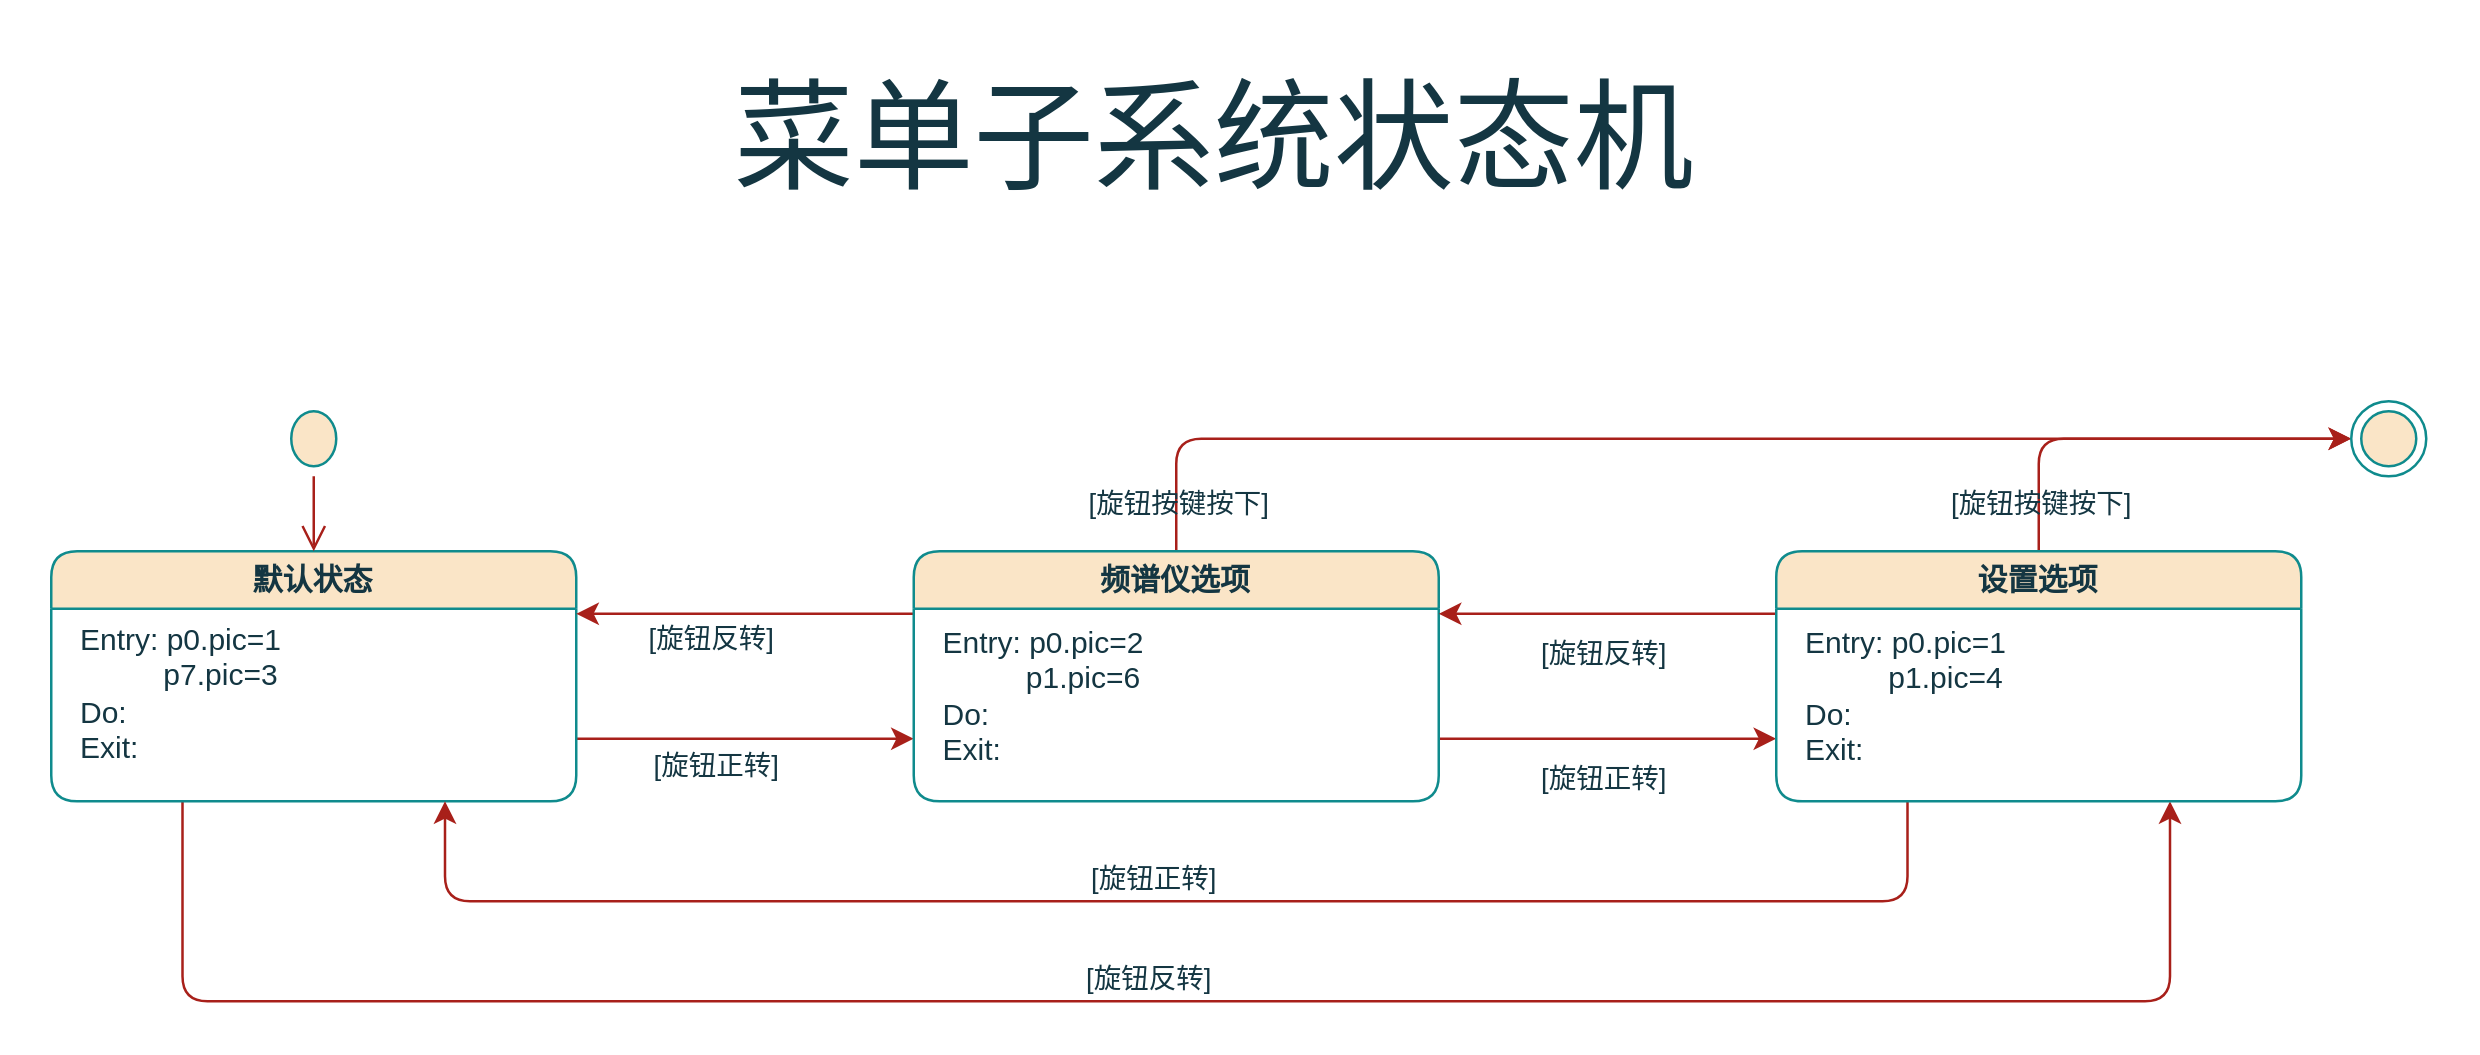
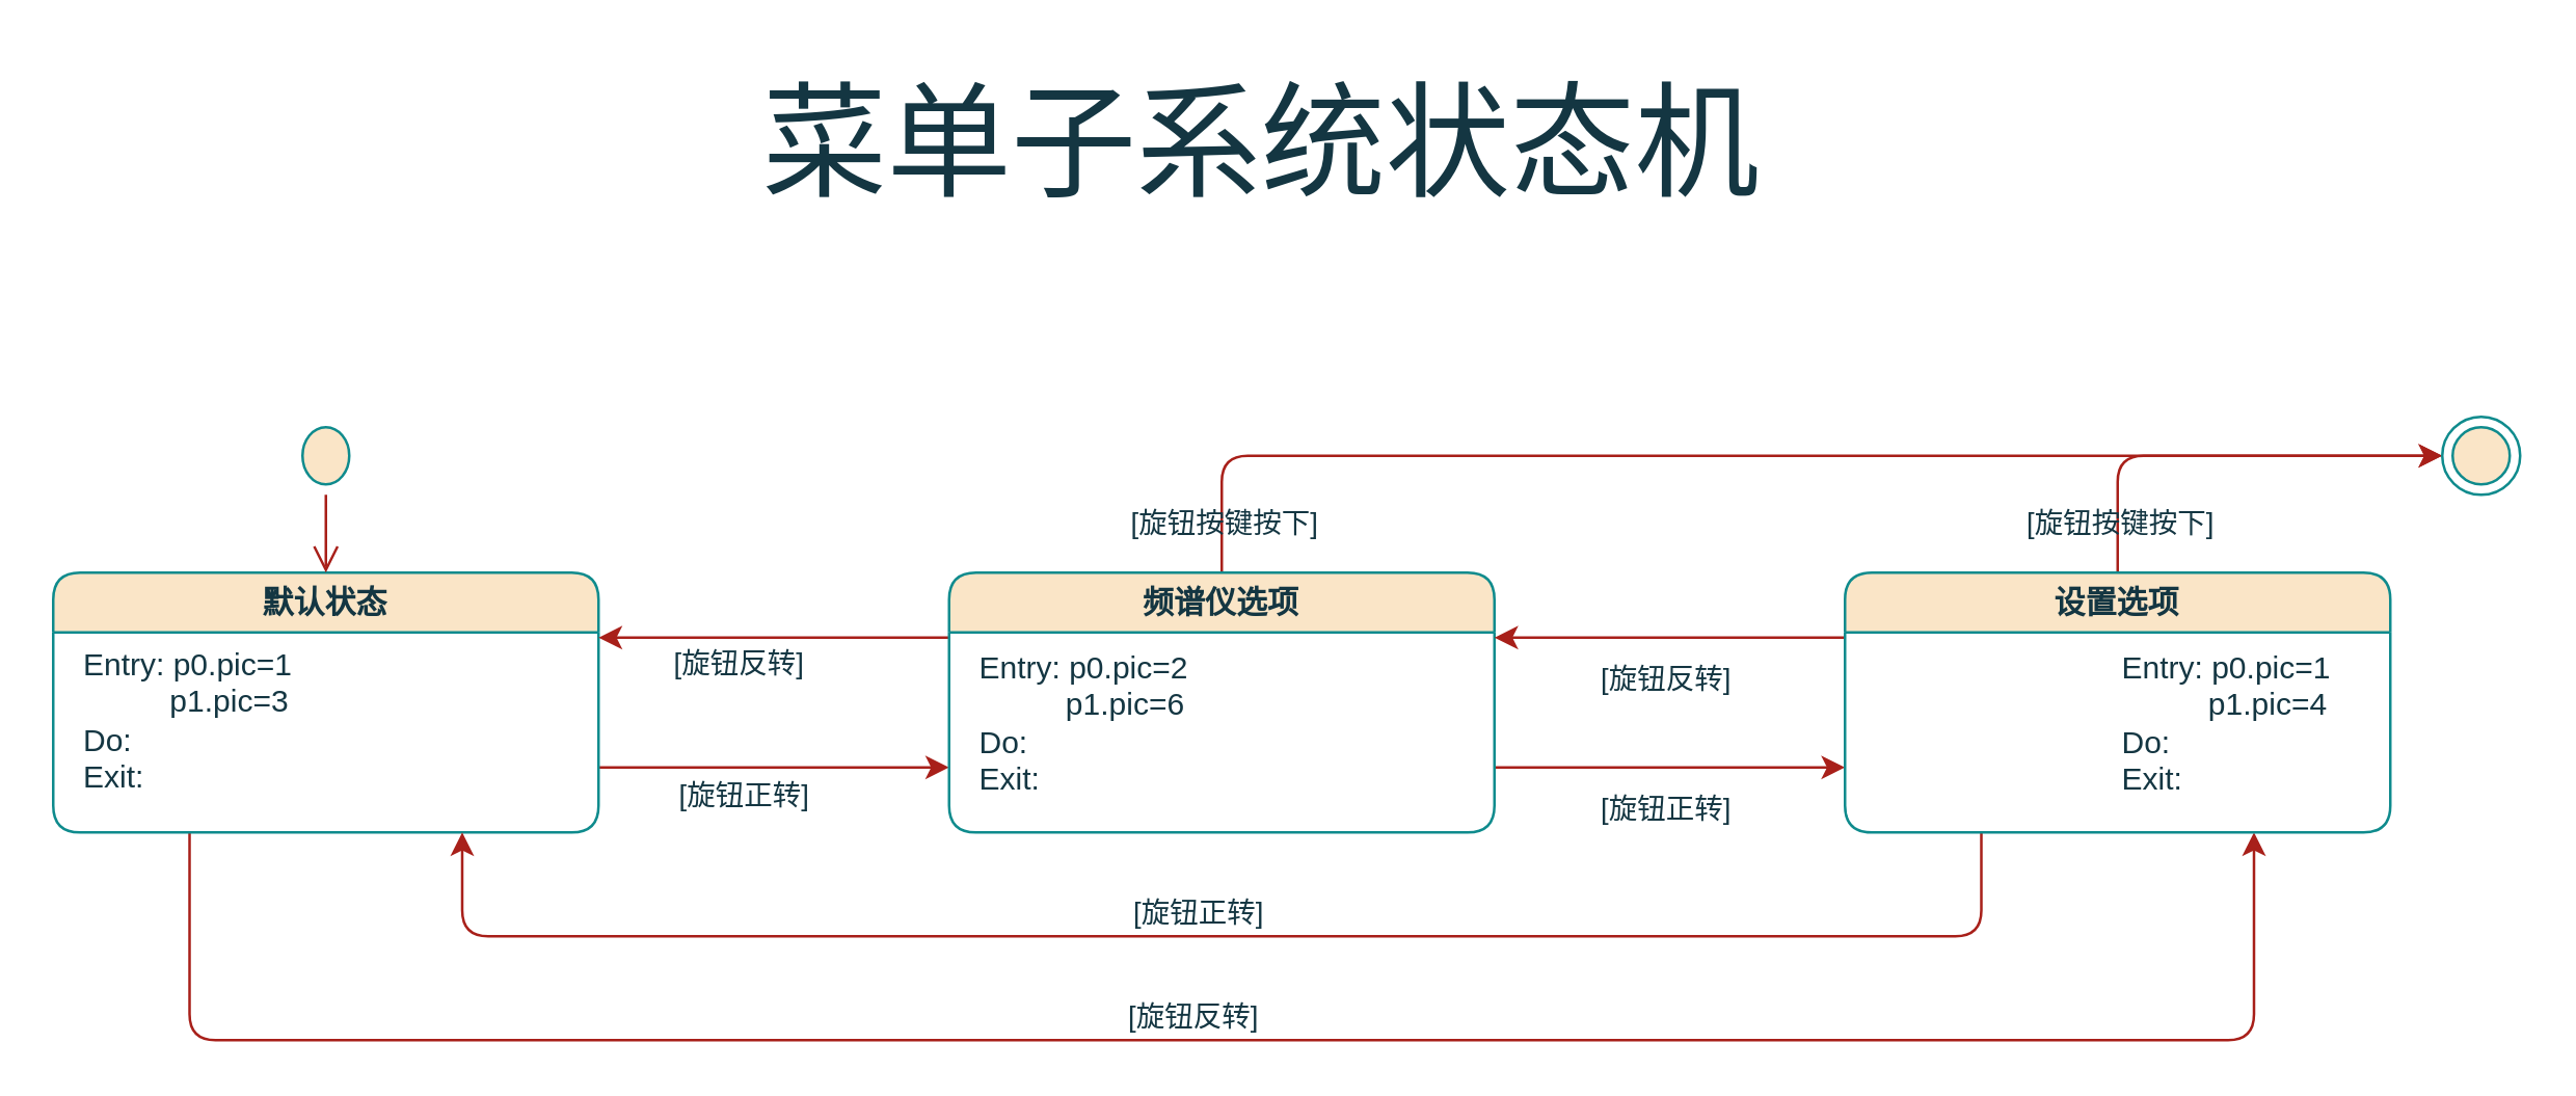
  <mxCell id="0" />
  <mxCell id="1" parent="0" />
  <mxCell id="2" style="edgeStyle=orthogonalEdgeStyle;rounded=1;orthogonalLoop=1;jettySize=auto;html=1;exitX=1;exitY=0.75;exitDx=0;exitDy=0;entryX=0;entryY=0.75;entryDx=0;entryDy=0;fontColor=default;labelBackgroundColor=none;strokeColor=#A8201A;" edge="1" parent="1" source="8" target="18"><mxGeometry relative="1" as="geometry" /></mxCell>
  <mxCell id="3" value="[旋钮正转]" style="edgeLabel;html=1;align=center;verticalAlign=middle;resizable=0;points=[];fontColor=#143642;rounded=1;labelBackgroundColor=none;" vertex="1" connectable="0" parent="2"><mxGeometry x="-0.18" y="-2" relative="1" as="geometry"><mxPoint y="8" as="offset" /></mxGeometry></mxCell>
  <mxCell id="4" style="edgeStyle=orthogonalEdgeStyle;rounded=1;orthogonalLoop=1;jettySize=auto;html=1;entryX=0;entryY=0.5;entryDx=0;entryDy=0;strokeColor=#A8201A;fontColor=default;fillColor=#FAE5C7;labelBackgroundColor=none;exitX=0.5;exitY=0;exitDx=0;exitDy=0;" edge="1" parent="1" source="26" target="21"><mxGeometry relative="1" as="geometry"><mxPoint x="870" y="170" as="sourcePoint" /></mxGeometry></mxCell>
  <mxCell id="5" value="[旋钮按键按下]" style="edgeLabel;html=1;align=center;verticalAlign=middle;resizable=0;points=[];fontColor=#143642;rounded=1;labelBackgroundColor=none;" vertex="1" connectable="0" parent="4"><mxGeometry x="-0.734" relative="1" as="geometry"><mxPoint y="3" as="offset" /></mxGeometry></mxCell>
  <mxCell id="6" style="edgeStyle=orthogonalEdgeStyle;rounded=1;orthogonalLoop=1;jettySize=auto;html=1;exitX=0.25;exitY=1;exitDx=0;exitDy=0;entryX=0.75;entryY=1;entryDx=0;entryDy=0;strokeColor=#A8201A;fontColor=default;fillColor=#FAE5C7;labelBackgroundColor=none;" edge="1" parent="1" source="8" target="26"><mxGeometry relative="1" as="geometry"><Array as="points"><mxPoint x="73" y="400" /><mxPoint x="868" y="400" /></Array></mxGeometry></mxCell>
  <mxCell id="7" value="[旋钮反转]" style="edgeLabel;html=1;align=center;verticalAlign=middle;resizable=0;points=[];fontColor=#143642;rounded=1;labelBackgroundColor=none;" vertex="1" connectable="0" parent="6"><mxGeometry x="-0.024" y="1" relative="1" as="geometry"><mxPoint y="-9" as="offset" /></mxGeometry></mxCell>
  <mxCell id="8" value="默认状态" style="swimlane;whiteSpace=wrap;html=1;labelBackgroundColor=none;rounded=1;fillColor=#FAE5C7;strokeColor=#0F8B8D;fontColor=#143642;" vertex="1" parent="1"><mxGeometry x="20" y="220" width="210" height="100" as="geometry" /></mxCell>
- <mxCell id="9" value="&lt;div align=&quot;left&quot;&gt;Entry: p0.pic=1&lt;/div&gt;&lt;div align=&quot;left&quot;&gt;&amp;nbsp;&amp;nbsp;&amp;nbsp;&amp;nbsp;&amp;nbsp;&amp;nbsp;&amp;nbsp;&amp;nbsp;&amp;nbsp; p7.pic=3&lt;br&gt;&lt;/div&gt;&lt;div align=&quot;left&quot;&gt;Do:&amp;nbsp;&amp;nbsp;&amp;nbsp;&amp;nbsp; &lt;br&gt;&lt;/div&gt;&lt;div align=&quot;left&quot;&gt;Exit:&lt;br&gt;&lt;/div&gt;" style="text;html=1;align=left;verticalAlign=middle;resizable=0;points=[];autosize=1;strokeColor=none;fillColor=none;labelBackgroundColor=none;rounded=1;fontColor=#143642;" vertex="1" parent="8"><mxGeometry x="10" y="22" width="100" height="70" as="geometry" /></mxCell>
+ <mxCell id="9" value="&lt;div align=&quot;left&quot;&gt;Entry: p0.pic=1&lt;/div&gt;&lt;div align=&quot;left&quot;&gt;&amp;nbsp;&amp;nbsp;&amp;nbsp;&amp;nbsp;&amp;nbsp;&amp;nbsp;&amp;nbsp;&amp;nbsp;&amp;nbsp; p1.pic=3&lt;br&gt;&lt;/div&gt;&lt;div align=&quot;left&quot;&gt;Do:&amp;nbsp;&amp;nbsp;&amp;nbsp;&amp;nbsp; &lt;br&gt;&lt;/div&gt;&lt;div align=&quot;left&quot;&gt;Exit:&lt;br&gt;&lt;/div&gt;" style="text;html=1;align=left;verticalAlign=middle;resizable=0;points=[];autosize=1;strokeColor=none;fillColor=none;labelBackgroundColor=none;rounded=1;fontColor=#143642;" vertex="1" parent="8"><mxGeometry x="10" y="22" width="100" height="70" as="geometry" /></mxCell>
  <mxCell id="10" value="" style="ellipse;html=1;shape=startState;labelBackgroundColor=none;rounded=1;fillColor=#FAE5C7;strokeColor=#0F8B8D;fontColor=#143642;" vertex="1" parent="1"><mxGeometry x="112" y="160" width="26" height="30" as="geometry" /></mxCell>
  <mxCell id="11" value="" style="edgeStyle=orthogonalEdgeStyle;html=1;verticalAlign=bottom;endArrow=open;endSize=8;rounded=1;entryX=0.5;entryY=0;entryDx=0;entryDy=0;labelBackgroundColor=none;fontColor=default;strokeColor=#A8201A;" edge="1" parent="1" source="10" target="8"><mxGeometry relative="1" as="geometry"><mxPoint x="110" y="160" as="targetPoint" /></mxGeometry></mxCell>
  <mxCell id="12" style="edgeStyle=orthogonalEdgeStyle;rounded=1;orthogonalLoop=1;jettySize=auto;html=1;exitX=0;exitY=0.25;exitDx=0;exitDy=0;entryX=1;entryY=0.25;entryDx=0;entryDy=0;fontColor=default;labelBackgroundColor=none;strokeColor=#A8201A;" edge="1" parent="1" source="18" target="8"><mxGeometry relative="1" as="geometry" /></mxCell>
  <mxCell id="13" value="[旋钮反转]" style="edgeLabel;html=1;align=center;verticalAlign=middle;resizable=0;points=[];fontColor=#143642;rounded=1;labelBackgroundColor=none;" vertex="1" connectable="0" parent="12"><mxGeometry x="0.213" y="-2" relative="1" as="geometry"><mxPoint y="11" as="offset" /></mxGeometry></mxCell>
  <mxCell id="14" style="edgeStyle=orthogonalEdgeStyle;rounded=1;orthogonalLoop=1;jettySize=auto;html=1;entryX=0;entryY=0.5;entryDx=0;entryDy=0;fontColor=default;labelBackgroundColor=none;strokeColor=#A8201A;exitX=0.5;exitY=0;exitDx=0;exitDy=0;" edge="1" parent="1" source="18" target="21"><mxGeometry relative="1" as="geometry"><mxPoint x="800" y="40" as="sourcePoint" /></mxGeometry></mxCell>
  <mxCell id="15" value="[旋钮按键按下]" style="edgeLabel;html=1;align=center;verticalAlign=middle;resizable=0;points=[];fontColor=#143642;rounded=1;labelBackgroundColor=none;" vertex="1" connectable="0" parent="14"><mxGeometry x="-0.529" y="1" relative="1" as="geometry"><mxPoint x="-76" y="26" as="offset" /></mxGeometry></mxCell>
  <mxCell id="16" style="edgeStyle=orthogonalEdgeStyle;rounded=1;orthogonalLoop=1;jettySize=auto;html=1;exitX=1;exitY=0.75;exitDx=0;exitDy=0;entryX=0;entryY=0.75;entryDx=0;entryDy=0;strokeColor=#A8201A;fontColor=default;fillColor=#FAE5C7;labelBackgroundColor=none;" edge="1" parent="1" source="18" target="26"><mxGeometry relative="1" as="geometry" /></mxCell>
  <mxCell id="17" value="[旋钮正转]" style="edgeLabel;html=1;align=center;verticalAlign=middle;resizable=0;points=[];fontColor=#143642;rounded=1;labelBackgroundColor=none;" vertex="1" connectable="0" parent="16"><mxGeometry x="-0.185" y="-1" relative="1" as="geometry"><mxPoint x="10" y="14" as="offset" /></mxGeometry></mxCell>
  <mxCell id="18" value="频谱仪选项" style="swimlane;whiteSpace=wrap;html=1;labelBackgroundColor=none;rounded=1;fillColor=#FAE5C7;strokeColor=#0F8B8D;fontColor=#143642;" vertex="1" parent="1"><mxGeometry x="365" y="220" width="210" height="100" as="geometry" /></mxCell>
  <mxCell id="19" value="&lt;div align=&quot;left&quot;&gt;Entry: p0.pic=2&lt;/div&gt;&lt;div align=&quot;left&quot;&gt;&amp;nbsp;&amp;nbsp;&amp;nbsp;&amp;nbsp;&amp;nbsp;&amp;nbsp;&amp;nbsp;&amp;nbsp;&amp;nbsp; p1.pic=6&lt;br&gt;&lt;/div&gt;&lt;div align=&quot;left&quot;&gt;Do:&amp;nbsp;&amp;nbsp;&amp;nbsp;&amp;nbsp; &lt;br&gt;&lt;/div&gt;&lt;div align=&quot;left&quot;&gt;Exit:&lt;br&gt;&lt;/div&gt;" style="text;html=1;align=left;verticalAlign=middle;resizable=0;points=[];autosize=1;strokeColor=none;fillColor=none;labelBackgroundColor=none;rounded=1;fontColor=#143642;" vertex="1" parent="18"><mxGeometry x="10" y="23" width="100" height="70" as="geometry" /></mxCell>
  <mxCell id="20" value="&lt;font style=&quot;font-size: 48px;&quot;&gt;菜单子系统状态机&lt;/font&gt;" style="text;html=1;align=center;verticalAlign=middle;resizable=0;points=[];autosize=1;strokeColor=none;fillColor=none;rounded=1;labelBackgroundColor=none;fontColor=#143642;" vertex="1" parent="1"><mxGeometry x="280" y="20" width="410" height="70" as="geometry" /></mxCell>
  <mxCell id="21" value="" style="ellipse;html=1;shape=endState;labelBackgroundColor=none;fillColor=#FAE5C7;strokeColor=#0F8B8D;fontColor=#143642;rounded=1;" vertex="1" parent="1"><mxGeometry x="940" y="160" width="30" height="30" as="geometry" /></mxCell>
  <mxCell id="22" style="edgeStyle=orthogonalEdgeStyle;rounded=1;orthogonalLoop=1;jettySize=auto;html=1;exitX=0;exitY=0.25;exitDx=0;exitDy=0;entryX=1;entryY=0.25;entryDx=0;entryDy=0;strokeColor=#A8201A;fontColor=default;fillColor=#FAE5C7;labelBackgroundColor=none;" edge="1" parent="1" source="26" target="18"><mxGeometry relative="1" as="geometry" /></mxCell>
  <mxCell id="23" value="[旋钮反转]" style="edgeLabel;html=1;align=center;verticalAlign=middle;resizable=0;points=[];fontColor=#143642;rounded=1;labelBackgroundColor=none;" vertex="1" connectable="0" parent="22"><mxGeometry x="0.136" y="2" relative="1" as="geometry"><mxPoint x="7" y="13" as="offset" /></mxGeometry></mxCell>
  <mxCell id="24" style="edgeStyle=orthogonalEdgeStyle;rounded=1;orthogonalLoop=1;jettySize=auto;html=1;exitX=0.25;exitY=1;exitDx=0;exitDy=0;entryX=0.75;entryY=1;entryDx=0;entryDy=0;strokeColor=#A8201A;fontColor=default;fillColor=#FAE5C7;labelBackgroundColor=none;" edge="1" parent="1" source="26" target="8"><mxGeometry relative="1" as="geometry"><Array as="points"><mxPoint x="763" y="360" /><mxPoint x="178" y="360" /></Array></mxGeometry></mxCell>
  <mxCell id="25" value="[旋钮正转]" style="edgeLabel;html=1;align=center;verticalAlign=middle;resizable=0;points=[];fontColor=#143642;rounded=1;labelBackgroundColor=none;" vertex="1" connectable="0" parent="24"><mxGeometry x="0.045" y="-2" relative="1" as="geometry"><mxPoint x="5" y="-8" as="offset" /></mxGeometry></mxCell>
  <mxCell id="26" value="设置选项" style="swimlane;whiteSpace=wrap;html=1;labelBackgroundColor=none;rounded=1;fillColor=#FAE5C7;strokeColor=#0F8B8D;fontColor=#143642;" vertex="1" parent="1"><mxGeometry x="710" y="220" width="210" height="100" as="geometry" /></mxCell>
- <mxCell id="27" value="&lt;div align=&quot;left&quot;&gt;Entry: p0.pic=1&lt;/div&gt;&lt;div align=&quot;left&quot;&gt;&amp;nbsp;&amp;nbsp;&amp;nbsp;&amp;nbsp;&amp;nbsp;&amp;nbsp;&amp;nbsp;&amp;nbsp;&amp;nbsp; p1.pic=4&lt;br&gt;&lt;/div&gt;&lt;div align=&quot;left&quot;&gt;Do:&amp;nbsp;&amp;nbsp;&amp;nbsp;&amp;nbsp; &lt;br&gt;&lt;/div&gt;&lt;div align=&quot;left&quot;&gt;Exit:&lt;br&gt;&lt;/div&gt;" style="text;html=1;align=left;verticalAlign=middle;resizable=0;points=[];autosize=1;strokeColor=none;fillColor=none;labelBackgroundColor=none;rounded=1;fontColor=#143642;" vertex="1" parent="26"><mxGeometry x="10" y="23" width="100" height="70" as="geometry" /></mxCell>
+ <mxCell id="27" value="&lt;div align=&quot;left&quot;&gt;Entry: p0.pic=1&lt;/div&gt;&lt;div align=&quot;left&quot;&gt;&amp;nbsp;&amp;nbsp;&amp;nbsp;&amp;nbsp;&amp;nbsp;&amp;nbsp;&amp;nbsp;&amp;nbsp;&amp;nbsp; p1.pic=4&lt;br&gt;&lt;/div&gt;&lt;div align=&quot;left&quot;&gt;Do:&amp;nbsp;&amp;nbsp;&amp;nbsp;&amp;nbsp; &lt;br&gt;&lt;/div&gt;&lt;div align=&quot;left&quot;&gt;Exit:&lt;br&gt;&lt;/div&gt;" style="text;html=1;align=left;verticalAlign=middle;resizable=0;points=[];autosize=1;strokeColor=none;fillColor=none;labelBackgroundColor=none;rounded=1;fontColor=#143642;" vertex="1" parent="26"><mxGeometry x="105" y="23" width="100" height="70" as="geometry" /></mxCell>
